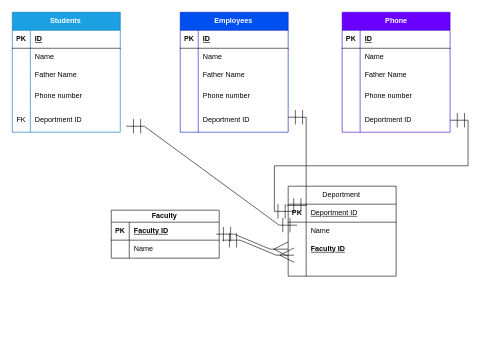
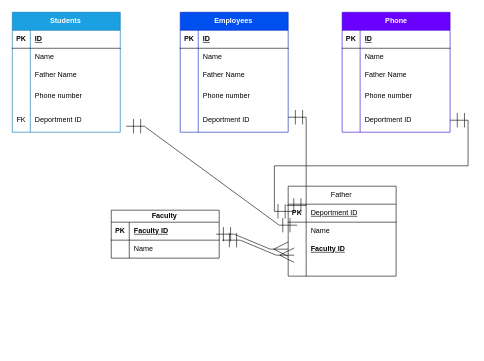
  <mxCell id="0" />
  <mxCell id="1" parent="0" />
  <mxCell id="2" value="Students&amp;nbsp;" style="shape=table;startSize=30;container=1;collapsible=1;childLayout=tableLayout;fixedRows=1;rowLines=0;fontStyle=1;align=center;resizeLast=1;html=1;fillColor=#1ba1e2;fontColor=#ffffff;strokeColor=#006EAF;" parent="1" vertex="1"><mxGeometry x="20" y="20" width="180" height="200" as="geometry" /></mxCell>
  <mxCell id="3" value="" style="shape=tableRow;horizontal=0;startSize=0;swimlaneHead=0;swimlaneBody=0;fillColor=none;collapsible=0;dropTarget=0;points=[[0,0.5],[1,0.5]];portConstraint=eastwest;top=0;left=0;right=0;bottom=1;" parent="2" vertex="1"><mxGeometry y="30" width="180" height="30" as="geometry" /></mxCell>
  <mxCell id="4" value="PK" style="shape=partialRectangle;connectable=0;fillColor=none;top=0;left=0;bottom=0;right=0;fontStyle=1;overflow=hidden;whiteSpace=wrap;html=1;" parent="3" vertex="1"><mxGeometry width="30" height="30" as="geometry"><mxRectangle width="30" height="30" as="alternateBounds" /></mxGeometry></mxCell>
  <mxCell id="5" value="ID" style="shape=partialRectangle;connectable=0;fillColor=none;top=0;left=0;bottom=0;right=0;align=left;spacingLeft=6;fontStyle=5;overflow=hidden;whiteSpace=wrap;html=1;" parent="3" vertex="1"><mxGeometry x="30" width="150" height="30" as="geometry"><mxRectangle width="150" height="30" as="alternateBounds" /></mxGeometry></mxCell>
  <mxCell id="6" value="" style="shape=tableRow;horizontal=0;startSize=0;swimlaneHead=0;swimlaneBody=0;fillColor=none;collapsible=0;dropTarget=0;points=[[0,0.5],[1,0.5]];portConstraint=eastwest;top=0;left=0;right=0;bottom=0;" parent="2" vertex="1"><mxGeometry y="60" width="180" height="30" as="geometry" /></mxCell>
  <mxCell id="7" value="" style="shape=partialRectangle;connectable=0;fillColor=none;top=0;left=0;bottom=0;right=0;editable=1;overflow=hidden;whiteSpace=wrap;html=1;" parent="6" vertex="1"><mxGeometry width="30" height="30" as="geometry"><mxRectangle width="30" height="30" as="alternateBounds" /></mxGeometry></mxCell>
  <mxCell id="8" value="Name" style="shape=partialRectangle;connectable=0;fillColor=none;top=0;left=0;bottom=0;right=0;align=left;spacingLeft=6;overflow=hidden;whiteSpace=wrap;html=1;" parent="6" vertex="1"><mxGeometry x="30" width="150" height="30" as="geometry"><mxRectangle width="150" height="30" as="alternateBounds" /></mxGeometry></mxCell>
  <mxCell id="9" value="" style="shape=tableRow;horizontal=0;startSize=0;swimlaneHead=0;swimlaneBody=0;fillColor=none;collapsible=0;dropTarget=0;points=[[0,0.5],[1,0.5]];portConstraint=eastwest;top=0;left=0;right=0;bottom=0;" parent="2" vertex="1"><mxGeometry y="90" width="180" height="30" as="geometry" /></mxCell>
  <mxCell id="10" value="" style="shape=partialRectangle;connectable=0;fillColor=none;top=0;left=0;bottom=0;right=0;editable=1;overflow=hidden;whiteSpace=wrap;html=1;" parent="9" vertex="1"><mxGeometry width="30" height="30" as="geometry"><mxRectangle width="30" height="30" as="alternateBounds" /></mxGeometry></mxCell>
  <mxCell id="11" value="Father Name" style="shape=partialRectangle;connectable=0;fillColor=none;top=0;left=0;bottom=0;right=0;align=left;spacingLeft=6;overflow=hidden;whiteSpace=wrap;html=1;" parent="9" vertex="1"><mxGeometry x="30" width="150" height="30" as="geometry"><mxRectangle width="150" height="30" as="alternateBounds" /></mxGeometry></mxCell>
  <mxCell id="12" value="" style="shape=tableRow;horizontal=0;startSize=0;swimlaneHead=0;swimlaneBody=0;fillColor=none;collapsible=0;dropTarget=0;points=[[0,0.5],[1,0.5]];portConstraint=eastwest;top=0;left=0;right=0;bottom=0;" parent="2" vertex="1"><mxGeometry y="120" width="180" height="40" as="geometry" /></mxCell>
  <mxCell id="13" value="" style="shape=partialRectangle;connectable=0;fillColor=none;top=0;left=0;bottom=0;right=0;editable=1;overflow=hidden;whiteSpace=wrap;html=1;" parent="12" vertex="1"><mxGeometry width="30" height="40" as="geometry"><mxRectangle width="30" height="40" as="alternateBounds" /></mxGeometry></mxCell>
  <mxCell id="14" value="Phone number" style="shape=partialRectangle;connectable=0;fillColor=none;top=0;left=0;bottom=0;right=0;align=left;spacingLeft=6;overflow=hidden;whiteSpace=wrap;html=1;" parent="12" vertex="1"><mxGeometry x="30" width="150" height="40" as="geometry"><mxRectangle width="150" height="40" as="alternateBounds" /></mxGeometry></mxCell>
  <mxCell id="15" value="" style="shape=tableRow;horizontal=0;startSize=0;swimlaneHead=0;swimlaneBody=0;fillColor=none;collapsible=0;dropTarget=0;points=[[0,0.5],[1,0.5]];portConstraint=eastwest;top=0;left=0;right=0;bottom=0;" parent="2" vertex="1"><mxGeometry y="160" width="180" height="40" as="geometry" /></mxCell>
  <mxCell id="16" value="FK" style="shape=partialRectangle;connectable=0;fillColor=none;top=0;left=0;bottom=0;right=0;editable=1;overflow=hidden;whiteSpace=wrap;html=1;" parent="15" vertex="1"><mxGeometry width="30" height="40" as="geometry"><mxRectangle width="30" height="40" as="alternateBounds" /></mxGeometry></mxCell>
  <mxCell id="17" value="Deportment ID" style="shape=partialRectangle;connectable=0;fillColor=none;top=0;left=0;bottom=0;right=0;align=left;spacingLeft=6;overflow=hidden;whiteSpace=wrap;html=1;" parent="15" vertex="1"><mxGeometry x="30" width="150" height="40" as="geometry"><mxRectangle width="150" height="40" as="alternateBounds" /></mxGeometry></mxCell>
  <mxCell id="18" value="Phone" style="shape=table;startSize=30;container=1;collapsible=1;childLayout=tableLayout;fixedRows=1;rowLines=0;fontStyle=1;align=center;resizeLast=1;html=1;fillColor=#6a00ff;fontColor=#ffffff;strokeColor=#3700CC;" parent="1" vertex="1"><mxGeometry x="570" y="20" width="180" height="200" as="geometry" /></mxCell>
  <mxCell id="19" value="" style="shape=tableRow;horizontal=0;startSize=0;swimlaneHead=0;swimlaneBody=0;fillColor=none;collapsible=0;dropTarget=0;points=[[0,0.5],[1,0.5]];portConstraint=eastwest;top=0;left=0;right=0;bottom=1;" parent="18" vertex="1"><mxGeometry y="30" width="180" height="30" as="geometry" /></mxCell>
  <mxCell id="20" value="PK" style="shape=partialRectangle;connectable=0;fillColor=none;top=0;left=0;bottom=0;right=0;fontStyle=1;overflow=hidden;whiteSpace=wrap;html=1;" parent="19" vertex="1"><mxGeometry width="30" height="30" as="geometry"><mxRectangle width="30" height="30" as="alternateBounds" /></mxGeometry></mxCell>
  <mxCell id="21" value="ID" style="shape=partialRectangle;connectable=0;fillColor=none;top=0;left=0;bottom=0;right=0;align=left;spacingLeft=6;fontStyle=5;overflow=hidden;whiteSpace=wrap;html=1;" parent="19" vertex="1"><mxGeometry x="30" width="150" height="30" as="geometry"><mxRectangle width="150" height="30" as="alternateBounds" /></mxGeometry></mxCell>
  <mxCell id="22" value="" style="shape=tableRow;horizontal=0;startSize=0;swimlaneHead=0;swimlaneBody=0;fillColor=none;collapsible=0;dropTarget=0;points=[[0,0.5],[1,0.5]];portConstraint=eastwest;top=0;left=0;right=0;bottom=0;" parent="18" vertex="1"><mxGeometry y="60" width="180" height="30" as="geometry" /></mxCell>
  <mxCell id="23" value="" style="shape=partialRectangle;connectable=0;fillColor=none;top=0;left=0;bottom=0;right=0;editable=1;overflow=hidden;whiteSpace=wrap;html=1;" parent="22" vertex="1"><mxGeometry width="30" height="30" as="geometry"><mxRectangle width="30" height="30" as="alternateBounds" /></mxGeometry></mxCell>
  <mxCell id="24" value="Name" style="shape=partialRectangle;connectable=0;fillColor=none;top=0;left=0;bottom=0;right=0;align=left;spacingLeft=6;overflow=hidden;whiteSpace=wrap;html=1;" parent="22" vertex="1"><mxGeometry x="30" width="150" height="30" as="geometry"><mxRectangle width="150" height="30" as="alternateBounds" /></mxGeometry></mxCell>
  <mxCell id="25" value="" style="shape=tableRow;horizontal=0;startSize=0;swimlaneHead=0;swimlaneBody=0;fillColor=none;collapsible=0;dropTarget=0;points=[[0,0.5],[1,0.5]];portConstraint=eastwest;top=0;left=0;right=0;bottom=0;" parent="18" vertex="1"><mxGeometry y="90" width="180" height="30" as="geometry" /></mxCell>
  <mxCell id="26" value="" style="shape=partialRectangle;connectable=0;fillColor=none;top=0;left=0;bottom=0;right=0;editable=1;overflow=hidden;whiteSpace=wrap;html=1;" parent="25" vertex="1"><mxGeometry width="30" height="30" as="geometry"><mxRectangle width="30" height="30" as="alternateBounds" /></mxGeometry></mxCell>
  <mxCell id="27" value="Father Name" style="shape=partialRectangle;connectable=0;fillColor=none;top=0;left=0;bottom=0;right=0;align=left;spacingLeft=6;overflow=hidden;whiteSpace=wrap;html=1;" parent="25" vertex="1"><mxGeometry x="30" width="150" height="30" as="geometry"><mxRectangle width="150" height="30" as="alternateBounds" /></mxGeometry></mxCell>
  <mxCell id="28" value="" style="shape=tableRow;horizontal=0;startSize=0;swimlaneHead=0;swimlaneBody=0;fillColor=none;collapsible=0;dropTarget=0;points=[[0,0.5],[1,0.5]];portConstraint=eastwest;top=0;left=0;right=0;bottom=0;" parent="18" vertex="1"><mxGeometry y="120" width="180" height="40" as="geometry" /></mxCell>
  <mxCell id="29" value="" style="shape=partialRectangle;connectable=0;fillColor=none;top=0;left=0;bottom=0;right=0;editable=1;overflow=hidden;whiteSpace=wrap;html=1;" parent="28" vertex="1"><mxGeometry width="30" height="40" as="geometry"><mxRectangle width="30" height="40" as="alternateBounds" /></mxGeometry></mxCell>
  <mxCell id="30" value="Phone number" style="shape=partialRectangle;connectable=0;fillColor=none;top=0;left=0;bottom=0;right=0;align=left;spacingLeft=6;overflow=hidden;whiteSpace=wrap;html=1;" parent="28" vertex="1"><mxGeometry x="30" width="150" height="40" as="geometry"><mxRectangle width="150" height="40" as="alternateBounds" /></mxGeometry></mxCell>
  <mxCell id="31" value="" style="shape=tableRow;horizontal=0;startSize=0;swimlaneHead=0;swimlaneBody=0;fillColor=none;collapsible=0;dropTarget=0;points=[[0,0.5],[1,0.5]];portConstraint=eastwest;top=0;left=0;right=0;bottom=0;" parent="18" vertex="1"><mxGeometry y="160" width="180" height="40" as="geometry" /></mxCell>
  <mxCell id="32" value="" style="shape=partialRectangle;connectable=0;fillColor=none;top=0;left=0;bottom=0;right=0;editable=1;overflow=hidden;whiteSpace=wrap;html=1;" parent="31" vertex="1"><mxGeometry width="30" height="40" as="geometry"><mxRectangle width="30" height="40" as="alternateBounds" /></mxGeometry></mxCell>
  <mxCell id="33" value="Deportment ID" style="shape=partialRectangle;connectable=0;fillColor=none;top=0;left=0;bottom=0;right=0;align=left;spacingLeft=6;overflow=hidden;whiteSpace=wrap;html=1;" parent="31" vertex="1"><mxGeometry x="30" width="150" height="40" as="geometry"><mxRectangle width="150" height="40" as="alternateBounds" /></mxGeometry></mxCell>
  <mxCell id="34" value="Employees&amp;nbsp;" style="shape=table;startSize=30;container=1;collapsible=1;childLayout=tableLayout;fixedRows=1;rowLines=0;fontStyle=1;align=center;resizeLast=1;html=1;fillColor=#0050ef;fontColor=#ffffff;strokeColor=#001DBC;" parent="1" vertex="1"><mxGeometry x="300" y="20" width="180" height="200" as="geometry" /></mxCell>
  <mxCell id="35" value="" style="shape=tableRow;horizontal=0;startSize=0;swimlaneHead=0;swimlaneBody=0;fillColor=none;collapsible=0;dropTarget=0;points=[[0,0.5],[1,0.5]];portConstraint=eastwest;top=0;left=0;right=0;bottom=1;" parent="34" vertex="1"><mxGeometry y="30" width="180" height="30" as="geometry" /></mxCell>
  <mxCell id="36" value="PK" style="shape=partialRectangle;connectable=0;fillColor=none;top=0;left=0;bottom=0;right=0;fontStyle=1;overflow=hidden;whiteSpace=wrap;html=1;" parent="35" vertex="1"><mxGeometry width="30" height="30" as="geometry"><mxRectangle width="30" height="30" as="alternateBounds" /></mxGeometry></mxCell>
  <mxCell id="37" value="ID" style="shape=partialRectangle;connectable=0;fillColor=none;top=0;left=0;bottom=0;right=0;align=left;spacingLeft=6;fontStyle=5;overflow=hidden;whiteSpace=wrap;html=1;" parent="35" vertex="1"><mxGeometry x="30" width="150" height="30" as="geometry"><mxRectangle width="150" height="30" as="alternateBounds" /></mxGeometry></mxCell>
  <mxCell id="38" value="" style="shape=tableRow;horizontal=0;startSize=0;swimlaneHead=0;swimlaneBody=0;fillColor=none;collapsible=0;dropTarget=0;points=[[0,0.5],[1,0.5]];portConstraint=eastwest;top=0;left=0;right=0;bottom=0;" parent="34" vertex="1"><mxGeometry y="60" width="180" height="30" as="geometry" /></mxCell>
  <mxCell id="39" value="" style="shape=partialRectangle;connectable=0;fillColor=none;top=0;left=0;bottom=0;right=0;editable=1;overflow=hidden;whiteSpace=wrap;html=1;" parent="38" vertex="1"><mxGeometry width="30" height="30" as="geometry"><mxRectangle width="30" height="30" as="alternateBounds" /></mxGeometry></mxCell>
  <mxCell id="40" value="Name" style="shape=partialRectangle;connectable=0;fillColor=none;top=0;left=0;bottom=0;right=0;align=left;spacingLeft=6;overflow=hidden;whiteSpace=wrap;html=1;" parent="38" vertex="1"><mxGeometry x="30" width="150" height="30" as="geometry"><mxRectangle width="150" height="30" as="alternateBounds" /></mxGeometry></mxCell>
  <mxCell id="41" value="" style="shape=tableRow;horizontal=0;startSize=0;swimlaneHead=0;swimlaneBody=0;fillColor=none;collapsible=0;dropTarget=0;points=[[0,0.5],[1,0.5]];portConstraint=eastwest;top=0;left=0;right=0;bottom=0;" parent="34" vertex="1"><mxGeometry y="90" width="180" height="30" as="geometry" /></mxCell>
  <mxCell id="42" value="" style="shape=partialRectangle;connectable=0;fillColor=none;top=0;left=0;bottom=0;right=0;editable=1;overflow=hidden;whiteSpace=wrap;html=1;" parent="41" vertex="1"><mxGeometry width="30" height="30" as="geometry"><mxRectangle width="30" height="30" as="alternateBounds" /></mxGeometry></mxCell>
  <mxCell id="43" value="Father Name" style="shape=partialRectangle;connectable=0;fillColor=none;top=0;left=0;bottom=0;right=0;align=left;spacingLeft=6;overflow=hidden;whiteSpace=wrap;html=1;" parent="41" vertex="1"><mxGeometry x="30" width="150" height="30" as="geometry"><mxRectangle width="150" height="30" as="alternateBounds" /></mxGeometry></mxCell>
  <mxCell id="44" value="" style="shape=tableRow;horizontal=0;startSize=0;swimlaneHead=0;swimlaneBody=0;fillColor=none;collapsible=0;dropTarget=0;points=[[0,0.5],[1,0.5]];portConstraint=eastwest;top=0;left=0;right=0;bottom=0;" parent="34" vertex="1"><mxGeometry y="120" width="180" height="40" as="geometry" /></mxCell>
  <mxCell id="45" value="" style="shape=partialRectangle;connectable=0;fillColor=none;top=0;left=0;bottom=0;right=0;editable=1;overflow=hidden;whiteSpace=wrap;html=1;" parent="44" vertex="1"><mxGeometry width="30" height="40" as="geometry"><mxRectangle width="30" height="40" as="alternateBounds" /></mxGeometry></mxCell>
  <mxCell id="46" value="Phone number" style="shape=partialRectangle;connectable=0;fillColor=none;top=0;left=0;bottom=0;right=0;align=left;spacingLeft=6;overflow=hidden;whiteSpace=wrap;html=1;" parent="44" vertex="1"><mxGeometry x="30" width="150" height="40" as="geometry"><mxRectangle width="150" height="40" as="alternateBounds" /></mxGeometry></mxCell>
  <mxCell id="47" value="" style="shape=tableRow;horizontal=0;startSize=0;swimlaneHead=0;swimlaneBody=0;fillColor=none;collapsible=0;dropTarget=0;points=[[0,0.5],[1,0.5]];portConstraint=eastwest;top=0;left=0;right=0;bottom=0;" parent="34" vertex="1"><mxGeometry y="160" width="180" height="40" as="geometry" /></mxCell>
  <mxCell id="48" value="" style="shape=partialRectangle;connectable=0;fillColor=none;top=0;left=0;bottom=0;right=0;editable=1;overflow=hidden;whiteSpace=wrap;html=1;" parent="47" vertex="1"><mxGeometry width="30" height="40" as="geometry"><mxRectangle width="30" height="40" as="alternateBounds" /></mxGeometry></mxCell>
  <mxCell id="49" value="Deportment ID" style="shape=partialRectangle;connectable=0;fillColor=none;top=0;left=0;bottom=0;right=0;align=left;spacingLeft=6;overflow=hidden;whiteSpace=wrap;html=1;" parent="47" vertex="1"><mxGeometry x="30" width="150" height="40" as="geometry"><mxRectangle width="150" height="40" as="alternateBounds" /></mxGeometry></mxCell>
  <mxCell id="50" value="" style="edgeStyle=entityRelationEdgeStyle;fontSize=12;html=1;endArrow=ERmany;startArrow=ERmandOne;rounded=0;endSize=22;strokeWidth=1;targetPerimeterSpacing=11;startSize=22;entryX=0;entryY=0.5;entryDx=0;entryDy=0;endFill=0;" parent="1" edge="1" target="65"><mxGeometry width="100" height="100" relative="1" as="geometry"><mxPoint x="360" y="390" as="sourcePoint" /><mxPoint x="469" y="585" as="targetPoint" /><Array as="points"><mxPoint x="440" y="570" /></Array></mxGeometry></mxCell>
  <mxCell id="51" value="Faculty&amp;nbsp;" style="shape=table;startSize=20;container=1;collapsible=1;childLayout=tableLayout;fixedRows=1;rowLines=0;fontStyle=1;align=center;resizeLast=1;html=1;" parent="1" vertex="1"><mxGeometry x="185" y="350" width="180" height="80" as="geometry" /></mxCell>
  <mxCell id="52" value="" style="shape=tableRow;horizontal=0;startSize=0;swimlaneHead=0;swimlaneBody=0;fillColor=none;collapsible=0;dropTarget=0;points=[[0,0.5],[1,0.5]];portConstraint=eastwest;top=0;left=0;right=0;bottom=1;" parent="51" vertex="1"><mxGeometry y="20" width="180" height="30" as="geometry" /></mxCell>
  <mxCell id="53" value="PK" style="shape=partialRectangle;connectable=0;fillColor=none;top=0;left=0;bottom=0;right=0;fontStyle=1;overflow=hidden;whiteSpace=wrap;html=1;" parent="52" vertex="1"><mxGeometry width="30" height="30" as="geometry"><mxRectangle width="30" height="30" as="alternateBounds" /></mxGeometry></mxCell>
  <mxCell id="54" value="Faculty ID" style="shape=partialRectangle;connectable=0;fillColor=none;top=0;left=0;bottom=0;right=0;align=left;spacingLeft=6;fontStyle=5;overflow=hidden;whiteSpace=wrap;html=1;" parent="52" vertex="1"><mxGeometry x="30" width="150" height="30" as="geometry"><mxRectangle width="150" height="30" as="alternateBounds" /></mxGeometry></mxCell>
  <mxCell id="55" value="" style="shape=tableRow;horizontal=0;startSize=0;swimlaneHead=0;swimlaneBody=0;fillColor=none;collapsible=0;dropTarget=0;points=[[0,0.5],[1,0.5]];portConstraint=eastwest;top=0;left=0;right=0;bottom=0;" parent="51" vertex="1"><mxGeometry y="50" width="180" height="30" as="geometry" /></mxCell>
  <mxCell id="56" value="" style="shape=partialRectangle;connectable=0;fillColor=none;top=0;left=0;bottom=0;right=0;editable=1;overflow=hidden;whiteSpace=wrap;html=1;" parent="55" vertex="1"><mxGeometry width="30" height="30" as="geometry"><mxRectangle width="30" height="30" as="alternateBounds" /></mxGeometry></mxCell>
  <mxCell id="57" value="Name" style="shape=partialRectangle;connectable=0;fillColor=none;top=0;left=0;bottom=0;right=0;align=left;spacingLeft=6;overflow=hidden;whiteSpace=wrap;html=1;" parent="55" vertex="1"><mxGeometry x="30" width="150" height="30" as="geometry"><mxRectangle width="150" height="30" as="alternateBounds" /></mxGeometry></mxCell>
- <mxCell id="58" value="&lt;span style=&quot;font-weight: 400; text-align: left; text-wrap-mode: wrap;&quot;&gt;Deportment&amp;nbsp;&lt;/span&gt;" style="shape=table;startSize=30;container=1;collapsible=1;childLayout=tableLayout;fixedRows=1;rowLines=0;fontStyle=1;align=center;resizeLast=1;html=1;" vertex="1" parent="1"><mxGeometry x="480" y="310" width="180" height="150" as="geometry" /></mxCell>
+ <mxCell id="58" value="&lt;span style=&quot;font-weight: 400; text-align: left; text-wrap-mode: wrap;&quot;&gt;Father&amp;nbsp;&lt;/span&gt;" style="shape=table;startSize=30;container=1;collapsible=1;childLayout=tableLayout;fixedRows=1;rowLines=0;fontStyle=1;align=center;resizeLast=1;html=1;" vertex="1" parent="1"><mxGeometry x="480" y="310" width="180" height="150" as="geometry" /></mxCell>
  <mxCell id="59" value="" style="shape=tableRow;horizontal=0;startSize=0;swimlaneHead=0;swimlaneBody=0;fillColor=none;collapsible=0;dropTarget=0;points=[[0,0.5],[1,0.5]];portConstraint=eastwest;top=0;left=0;right=0;bottom=1;" vertex="1" parent="58"><mxGeometry y="30" width="180" height="30" as="geometry" /></mxCell>
  <mxCell id="60" value="PK" style="shape=partialRectangle;connectable=0;fillColor=none;top=0;left=0;bottom=0;right=0;fontStyle=1;overflow=hidden;whiteSpace=wrap;html=1;" vertex="1" parent="59"><mxGeometry width="30" height="30" as="geometry"><mxRectangle width="30" height="30" as="alternateBounds" /></mxGeometry></mxCell>
  <mxCell id="61" value="&lt;span style=&quot;font-weight: 400;&quot;&gt;Deportment ID&lt;/span&gt;" style="shape=partialRectangle;connectable=0;fillColor=none;top=0;left=0;bottom=0;right=0;align=left;spacingLeft=6;fontStyle=5;overflow=hidden;whiteSpace=wrap;html=1;" vertex="1" parent="59"><mxGeometry x="30" width="150" height="30" as="geometry"><mxRectangle width="150" height="30" as="alternateBounds" /></mxGeometry></mxCell>
  <mxCell id="62" value="" style="shape=tableRow;horizontal=0;startSize=0;swimlaneHead=0;swimlaneBody=0;fillColor=none;collapsible=0;dropTarget=0;points=[[0,0.5],[1,0.5]];portConstraint=eastwest;top=0;left=0;right=0;bottom=0;" vertex="1" parent="58"><mxGeometry y="60" width="180" height="30" as="geometry" /></mxCell>
  <mxCell id="63" value="" style="shape=partialRectangle;connectable=0;fillColor=none;top=0;left=0;bottom=0;right=0;editable=1;overflow=hidden;whiteSpace=wrap;html=1;" vertex="1" parent="62"><mxGeometry width="30" height="30" as="geometry"><mxRectangle width="30" height="30" as="alternateBounds" /></mxGeometry></mxCell>
  <mxCell id="64" value="Name" style="shape=partialRectangle;connectable=0;fillColor=none;top=0;left=0;bottom=0;right=0;align=left;spacingLeft=6;overflow=hidden;whiteSpace=wrap;html=1;" vertex="1" parent="62"><mxGeometry x="30" width="150" height="30" as="geometry"><mxRectangle width="150" height="30" as="alternateBounds" /></mxGeometry></mxCell>
  <mxCell id="65" value="" style="shape=tableRow;horizontal=0;startSize=0;swimlaneHead=0;swimlaneBody=0;fillColor=none;collapsible=0;dropTarget=0;points=[[0,0.5],[1,0.5]];portConstraint=eastwest;top=0;left=0;right=0;bottom=0;" vertex="1" parent="58"><mxGeometry y="90" width="180" height="30" as="geometry" /></mxCell>
  <mxCell id="66" value="" style="shape=partialRectangle;connectable=0;fillColor=none;top=0;left=0;bottom=0;right=0;editable=1;overflow=hidden;whiteSpace=wrap;html=1;" vertex="1" parent="65"><mxGeometry width="30" height="30" as="geometry"><mxRectangle width="30" height="30" as="alternateBounds" /></mxGeometry></mxCell>
  <mxCell id="67" value="&lt;span style=&quot;font-weight: 700; text-decoration-line: underline;&quot;&gt;Faculty ID&lt;/span&gt;" style="shape=partialRectangle;connectable=0;fillColor=none;top=0;left=0;bottom=0;right=0;align=left;spacingLeft=6;overflow=hidden;whiteSpace=wrap;html=1;" vertex="1" parent="65"><mxGeometry x="30" width="150" height="30" as="geometry"><mxRectangle width="150" height="30" as="alternateBounds" /></mxGeometry></mxCell>
  <mxCell id="68" value="" style="shape=tableRow;horizontal=0;startSize=0;swimlaneHead=0;swimlaneBody=0;fillColor=none;collapsible=0;dropTarget=0;points=[[0,0.5],[1,0.5]];portConstraint=eastwest;top=0;left=0;right=0;bottom=0;" vertex="1" parent="58"><mxGeometry y="120" width="180" height="30" as="geometry" /></mxCell>
  <mxCell id="69" value="" style="shape=partialRectangle;connectable=0;fillColor=none;top=0;left=0;bottom=0;right=0;editable=1;overflow=hidden;whiteSpace=wrap;html=1;" vertex="1" parent="68"><mxGeometry width="30" height="30" as="geometry"><mxRectangle width="30" height="30" as="alternateBounds" /></mxGeometry></mxCell>
  <mxCell id="70" value="" style="shape=partialRectangle;connectable=0;fillColor=none;top=0;left=0;bottom=0;right=0;align=left;spacingLeft=6;overflow=hidden;whiteSpace=wrap;html=1;" vertex="1" parent="68"><mxGeometry x="30" width="150" height="30" as="geometry"><mxRectangle width="150" height="30" as="alternateBounds" /></mxGeometry></mxCell>
  <mxCell id="71" value="" style="edgeStyle=entityRelationEdgeStyle;fontSize=12;html=1;endArrow=ERmandOne;startArrow=ERmandOne;rounded=0;endSize=22;strokeWidth=1;targetPerimeterSpacing=11;startSize=22;endFill=0;entryX=-0.015;entryY=0.067;entryDx=0;entryDy=0;entryPerimeter=0;" edge="1" parent="1" target="59"><mxGeometry width="100" height="100" relative="1" as="geometry"><mxPoint x="480" y="195" as="sourcePoint" /><mxPoint x="671" y="350" as="targetPoint" /><Array as="points"><mxPoint x="725" y="515" /><mxPoint x="695" y="385" /><mxPoint x="750" y="360" /><mxPoint x="700" y="275" /></Array></mxGeometry></mxCell>
  <mxCell id="72" value="" style="edgeStyle=entityRelationEdgeStyle;fontSize=12;html=1;endArrow=ERmany;startArrow=ERmandOne;rounded=0;endSize=22;strokeWidth=1;targetPerimeterSpacing=11;startSize=22;entryX=0;entryY=0.5;entryDx=0;entryDy=0;endFill=0;" edge="1" parent="1"><mxGeometry width="100" height="100" relative="1" as="geometry"><mxPoint x="370" y="400" as="sourcePoint" /><mxPoint x="490" y="425" as="targetPoint" /><Array as="points"><mxPoint x="450" y="580" /><mxPoint x="420" y="430" /><mxPoint x="420" y="380" /><mxPoint x="420" y="450" /></Array></mxGeometry></mxCell>
  <mxCell id="73" value="" style="edgeStyle=entityRelationEdgeStyle;fontSize=12;html=1;endArrow=ERmandOne;startArrow=ERmandOne;rounded=0;endSize=22;strokeWidth=1;targetPerimeterSpacing=11;startSize=22;entryX=0;entryY=0.5;entryDx=0;entryDy=0;endFill=0;" edge="1" parent="1"><mxGeometry width="100" height="100" relative="1" as="geometry"><mxPoint x="210" y="210" as="sourcePoint" /><mxPoint x="495" y="375" as="targetPoint" /><Array as="points"><mxPoint x="455" y="530" /><mxPoint x="360" y="290" /><mxPoint x="425" y="400" /></Array></mxGeometry></mxCell>
  <mxCell id="74" value="" style="edgeStyle=entityRelationEdgeStyle;fontSize=12;html=1;endArrow=ERmandOne;startArrow=ERmandOne;rounded=0;endSize=22;strokeWidth=1;targetPerimeterSpacing=11;startSize=22;endFill=0;entryX=-0.015;entryY=0.067;entryDx=0;entryDy=0;entryPerimeter=0;" edge="1" parent="1" source="31"><mxGeometry width="100" height="100" relative="1" as="geometry"><mxPoint x="490" y="205" as="sourcePoint" /><mxPoint x="487" y="352" as="targetPoint" /><Array as="points"><mxPoint x="735" y="525" /><mxPoint x="705" y="395" /><mxPoint x="760" y="370" /><mxPoint x="710" y="285" /></Array></mxGeometry></mxCell>
